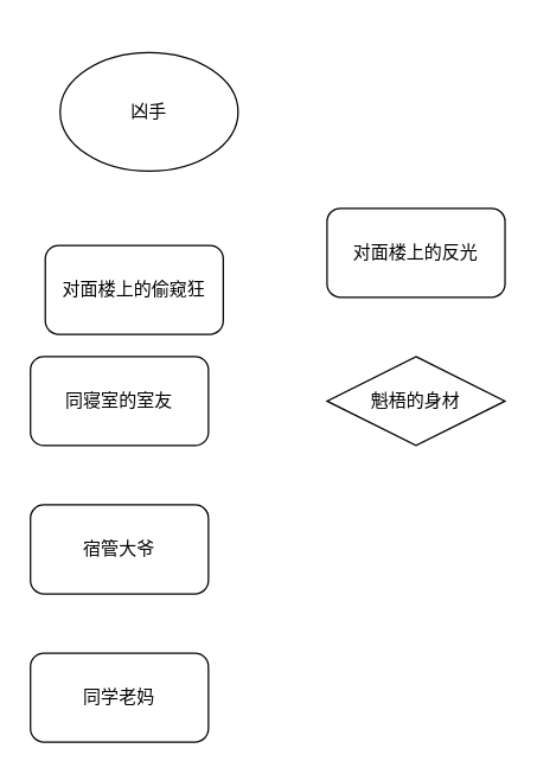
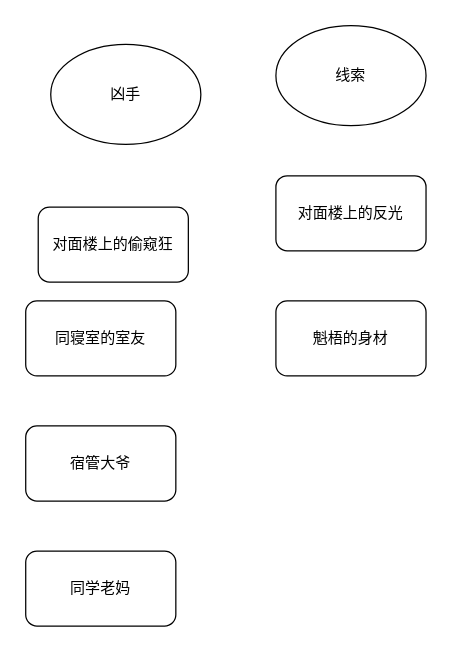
  <mxCell id="0" />
  <mxCell id="1" parent="0" />
  <mxCell id="2" value="对面楼上的偷窥狂" style="rounded=1;whiteSpace=wrap;html=1;" vertex="1" parent="1"><mxGeometry x="30" y="165" width="120" height="60" as="geometry" /></mxCell>
  <mxCell id="3" value="同寝室的室友" style="rounded=1;whiteSpace=wrap;html=1;" vertex="1" parent="1"><mxGeometry x="20" y="240" width="120" height="60" as="geometry" /></mxCell>
  <mxCell id="4" value="宿管大爷" style="rounded=1;whiteSpace=wrap;html=1;" vertex="1" parent="1"><mxGeometry x="20" y="340" width="120" height="60" as="geometry" /></mxCell>
  <mxCell id="5" value="同学老妈" style="rounded=1;whiteSpace=wrap;html=1;" vertex="1" parent="1"><mxGeometry x="20" y="440" width="120" height="60" as="geometry" /></mxCell>
  <mxCell id="6" value="凶手" style="ellipse;whiteSpace=wrap;html=1;" vertex="1" parent="1"><mxGeometry x="40" y="35" width="120" height="80" as="geometry" /></mxCell>
+ <mxCell id="7" value="线索" style="ellipse;whiteSpace=wrap;html=1;" vertex="1" parent="1"><mxGeometry x="220" y="20" width="120" height="80" as="geometry" /></mxCell>
  <mxCell id="8" value="对面楼上的反光" style="rounded=1;whiteSpace=wrap;html=1;" vertex="1" parent="1"><mxGeometry x="220" y="140" width="120" height="60" as="geometry" /></mxCell>
- <mxCell id="9" value="魁梧的身材" style="rhombus;whiteSpace=wrap;html=1;" vertex="1" parent="1"><mxGeometry x="220" y="240" width="120" height="60" as="geometry" /></mxCell>
+ <mxCell id="9" value="魁梧的身材" style="rounded=1;whiteSpace=wrap;html=1;" vertex="1" parent="1"><mxGeometry x="220" y="240" width="120" height="60" as="geometry" /></mxCell>
